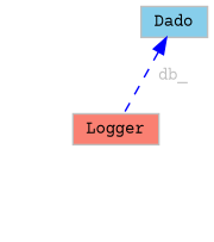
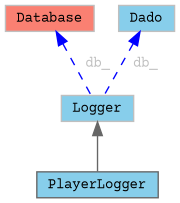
  digraph {
    fontname="Courier Prime"
    node [color=grey75 fillcolor=skyblue fontname="Courier Prime" fontsize=10 shape=box style=filled]
    edge [color=blue dir=back fontname="Courier Prime" fontsize=10 labelfontname=Helvetica labelfontsize=10 style=dashed fontcolor=grey]
-   n2 [fillcolor=salmon height=0.2 label=Logger width=0.4]
+   n1 [color=gray40 fontcolor=black height=0.2 label=PlayerLogger width=0.4]
+   n2 [height=0.2 label=Logger width=0.4]
+   n3 [fillcolor=salmon height=0.2 label=Database width=0.4]
    n4 [height=0.2 label=Dado width=0.4]
+   n2 -> n1 [color=gray40 style=solid fontcolor=""]
+   n3 -> n2 [label=" db_"]
    n4 -> n2 [label=" db_"]
  }
